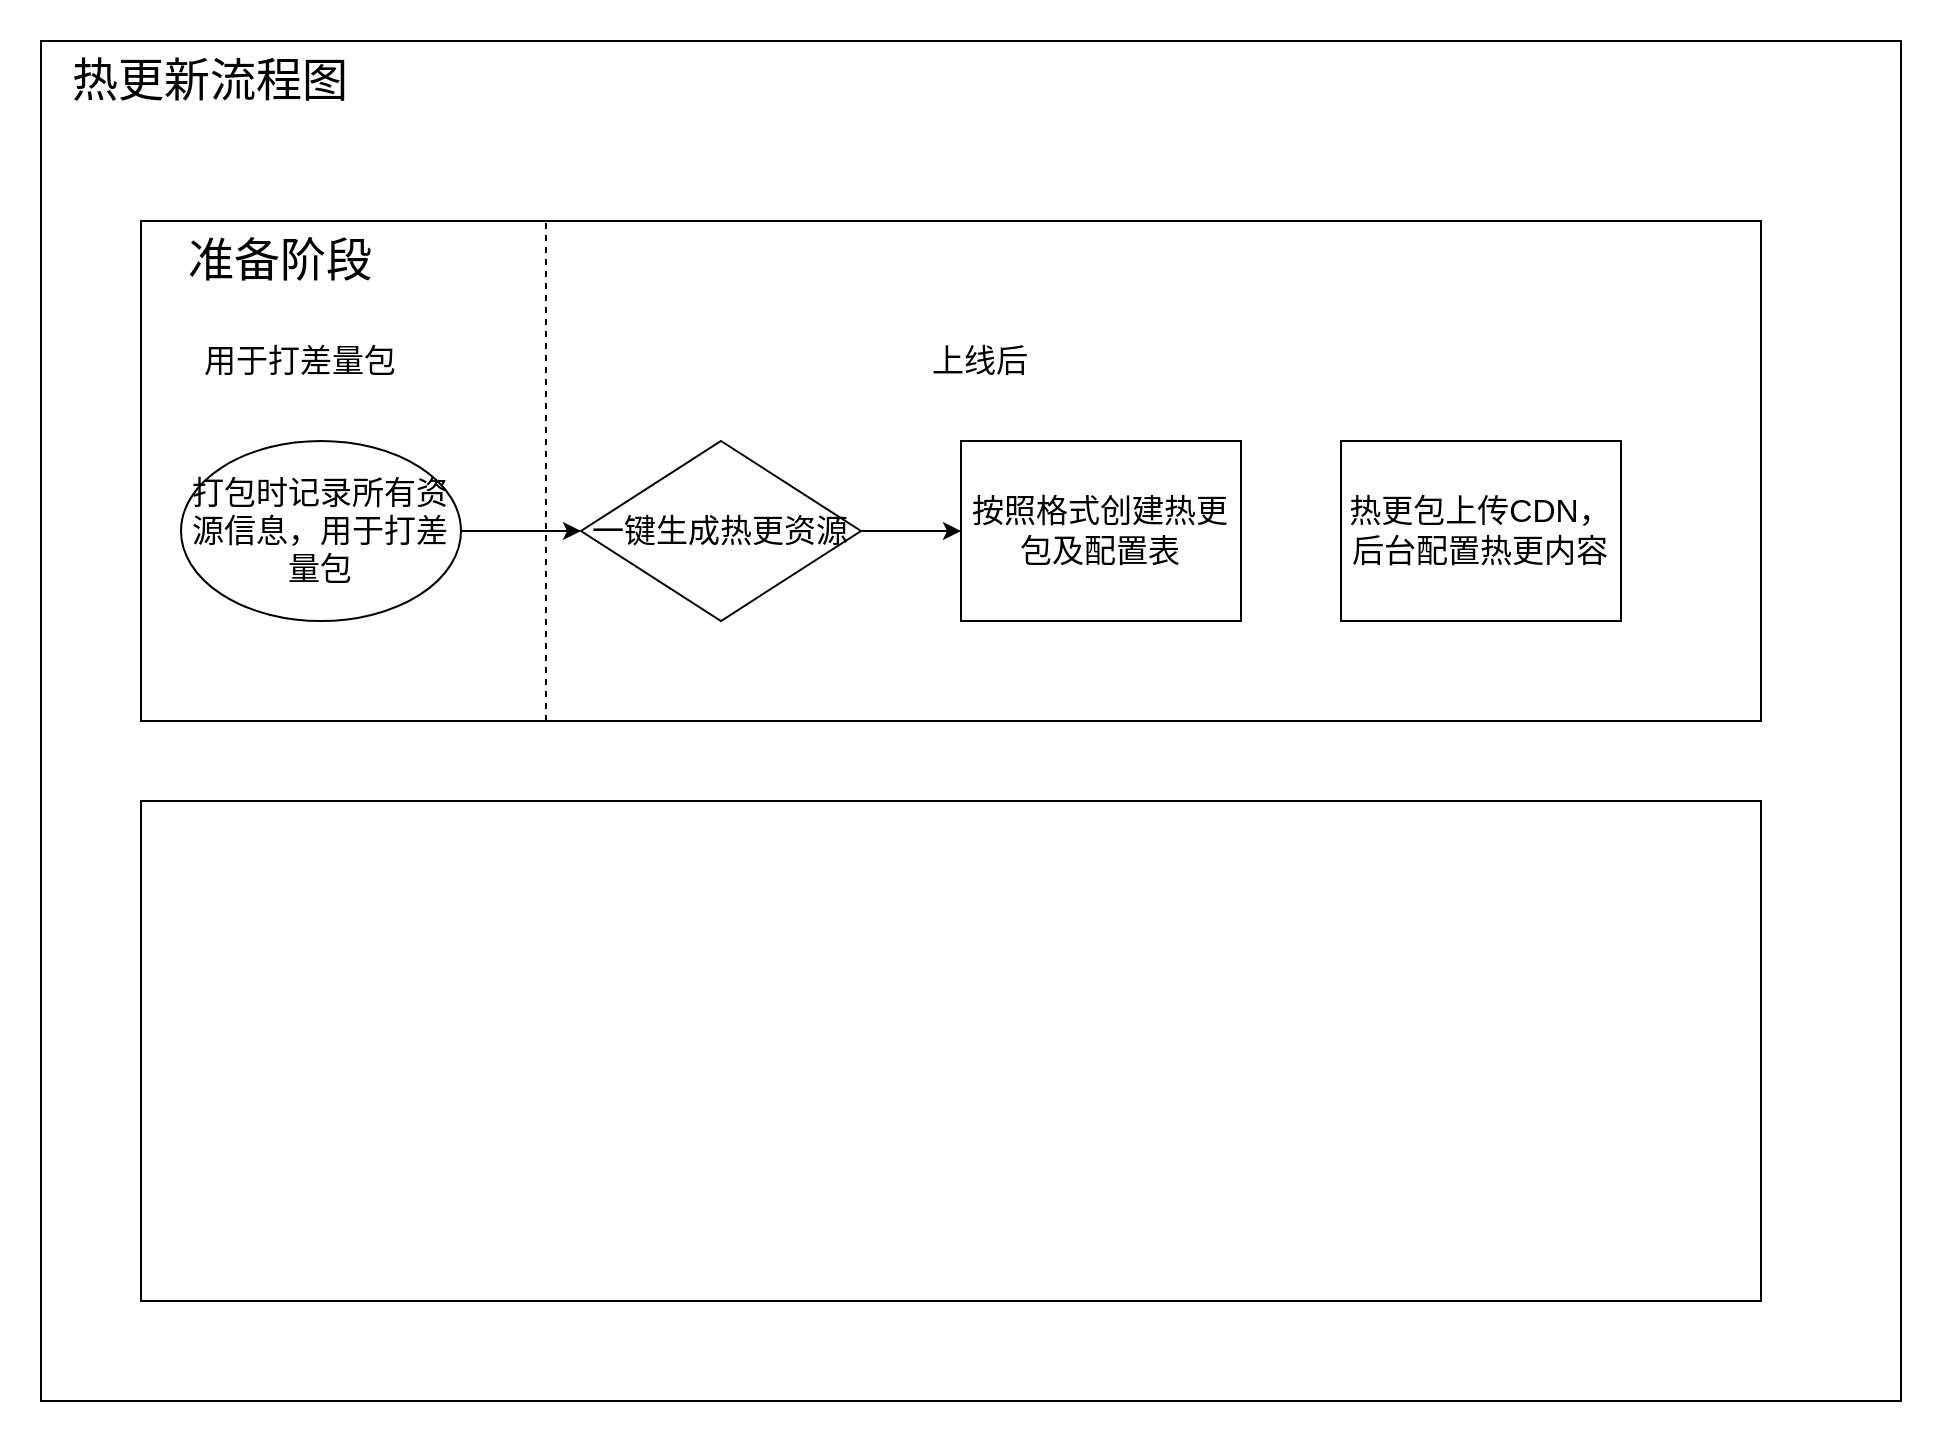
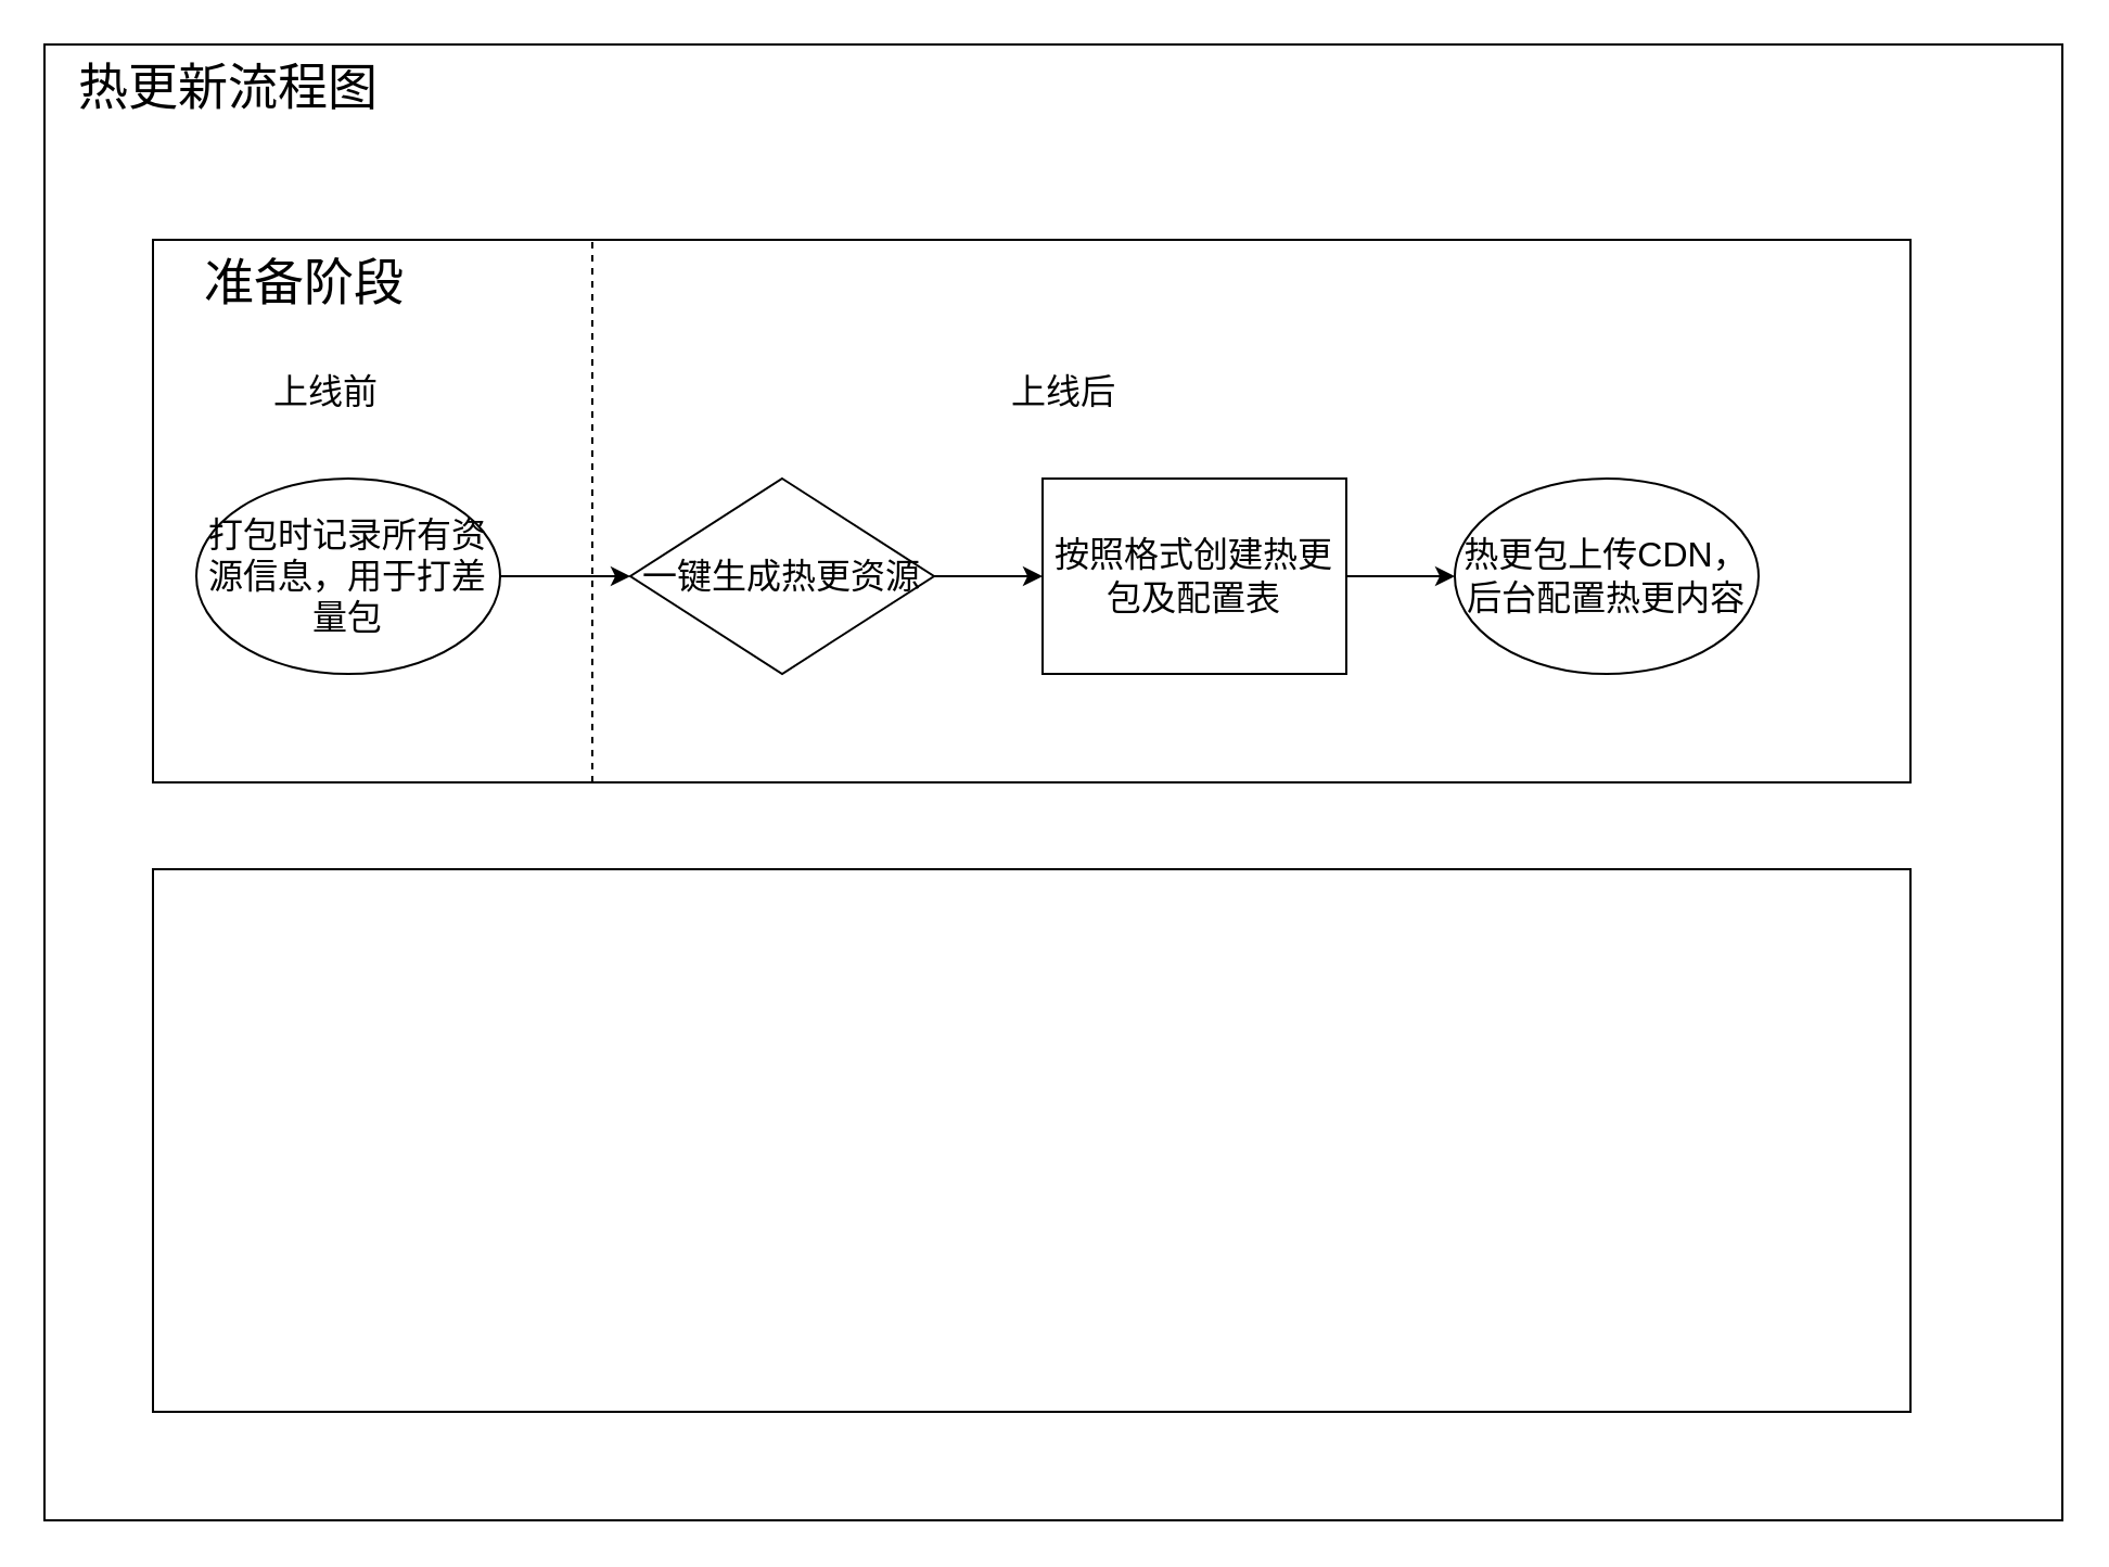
  <mxCell id="0" />
  <mxCell id="1" parent="0" />
  <mxCell id="2" value="" style="rounded=0;whiteSpace=wrap;html=1;fontSize=16;" vertex="1" parent="1"><mxGeometry x="20" y="20" width="930" height="680" as="geometry" /></mxCell>
  <mxCell id="3" value="" style="rounded=0;whiteSpace=wrap;html=1;" vertex="1" parent="1"><mxGeometry x="70" y="110" width="810" height="250" as="geometry" /></mxCell>
  <mxCell id="4" value="" style="rounded=0;whiteSpace=wrap;html=1;" vertex="1" parent="1"><mxGeometry x="70" y="400" width="810" height="250" as="geometry" /></mxCell>
  <mxCell id="5" value="准备阶段" style="text;html=1;strokeColor=none;fillColor=none;align=center;verticalAlign=middle;whiteSpace=wrap;rounded=0;fontSize=23;" vertex="1" parent="1"><mxGeometry x="70" y="110" width="140" height="40" as="geometry" /></mxCell>
  <mxCell id="6" value="" style="endArrow=none;dashed=1;html=1;fontSize=23;exitX=0.25;exitY=1;exitDx=0;exitDy=0;entryX=0.25;entryY=0;entryDx=0;entryDy=0;" edge="1" parent="1" source="3" target="3"><mxGeometry width="50" height="50" relative="1" as="geometry"><mxPoint x="210" y="200" as="sourcePoint" /><mxPoint x="260" y="150" as="targetPoint" /></mxGeometry></mxCell>
- <mxCell id="7" value="用于打差量包" style="text;html=1;strokeColor=none;fillColor=none;align=center;verticalAlign=middle;whiteSpace=wrap;rounded=0;fontSize=16;" vertex="1" parent="1"><mxGeometry x="80" y="160" width="140" height="40" as="geometry" /></mxCell>
+ <mxCell id="7" value="上线前" style="text;html=1;strokeColor=none;fillColor=none;align=center;verticalAlign=middle;whiteSpace=wrap;rounded=0;fontSize=16;" vertex="1" parent="1"><mxGeometry x="80" y="160" width="140" height="40" as="geometry" /></mxCell>
  <mxCell id="8" value="上线后" style="text;html=1;strokeColor=none;fillColor=none;align=center;verticalAlign=middle;whiteSpace=wrap;rounded=0;fontSize=16;" vertex="1" parent="1"><mxGeometry x="420" y="160" width="140" height="40" as="geometry" /></mxCell>
  <mxCell id="9" style="edgeStyle=orthogonalEdgeStyle;rounded=0;orthogonalLoop=1;jettySize=auto;html=1;fontSize=16;" edge="1" parent="1" source="10" target="12"><mxGeometry relative="1" as="geometry" /></mxCell>
  <mxCell id="10" value="打包时记录所有资源信息，用于打差量包" style="ellipse;whiteSpace=wrap;html=1;fontSize=16;" vertex="1" parent="1"><mxGeometry x="90" y="220" width="140" height="90" as="geometry" /></mxCell>
  <mxCell id="11" style="edgeStyle=orthogonalEdgeStyle;rounded=0;orthogonalLoop=1;jettySize=auto;html=1;fontSize=16;" edge="1" parent="1" source="12" target="14"><mxGeometry relative="1" as="geometry" /></mxCell>
  <mxCell id="12" value="一键生成热更资源" style="rhombus;whiteSpace=wrap;html=1;fontSize=16;" vertex="1" parent="1"><mxGeometry x="290" y="220" width="140" height="90" as="geometry" /></mxCell>
+ <mxCell id="13" style="edgeStyle=orthogonalEdgeStyle;rounded=0;orthogonalLoop=1;jettySize=auto;html=1;fontSize=16;" edge="1" parent="1" source="14" target="15"><mxGeometry relative="1" as="geometry" /></mxCell>
  <mxCell id="14" value="按照格式创建热更包及配置表" style="rounded=0;whiteSpace=wrap;html=1;fontSize=16;" vertex="1" parent="1"><mxGeometry x="480" y="220" width="140" height="90" as="geometry" /></mxCell>
- <mxCell id="15" value="热更包上传CDN，后台配置热更内容" style="rounded=0;whiteSpace=wrap;html=1;fontSize=16;" vertex="1" parent="1"><mxGeometry x="670" y="220" width="140" height="90" as="geometry" /></mxCell>
+ <mxCell id="15" value="热更包上传CDN，后台配置热更内容" style="ellipse;whiteSpace=wrap;html=1;fontSize=16;" vertex="1" parent="1"><mxGeometry x="670" y="220" width="140" height="90" as="geometry" /></mxCell>
  <mxCell id="16" value="热更新流程图" style="text;html=1;strokeColor=none;fillColor=none;align=center;verticalAlign=middle;whiteSpace=wrap;rounded=0;fontSize=23;" vertex="1" parent="1"><mxGeometry x="20" y="20" width="170" height="40" as="geometry" /></mxCell>
